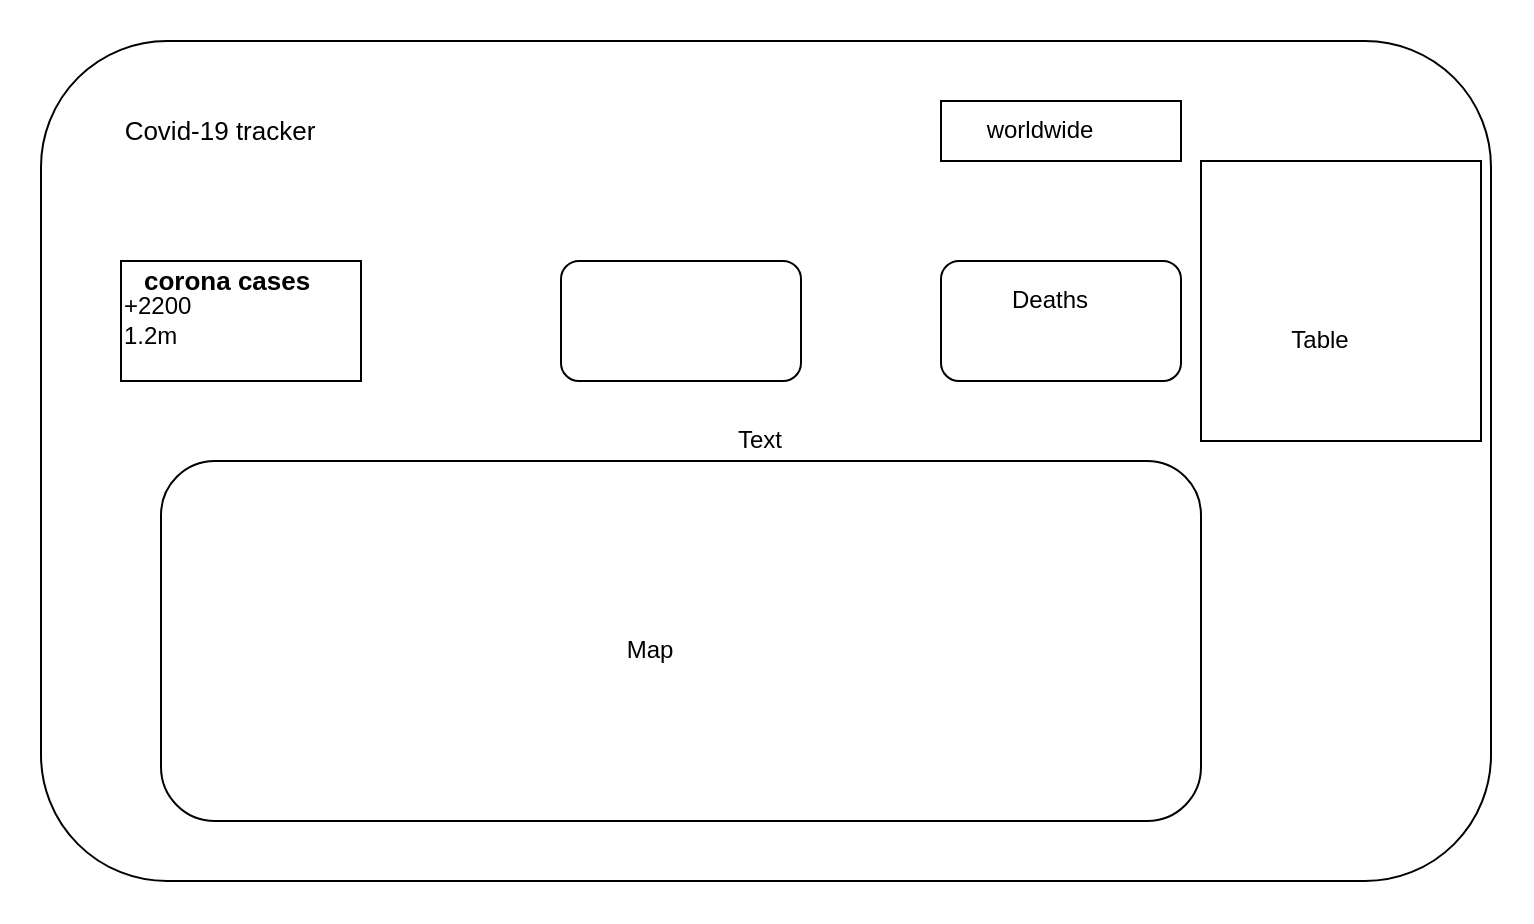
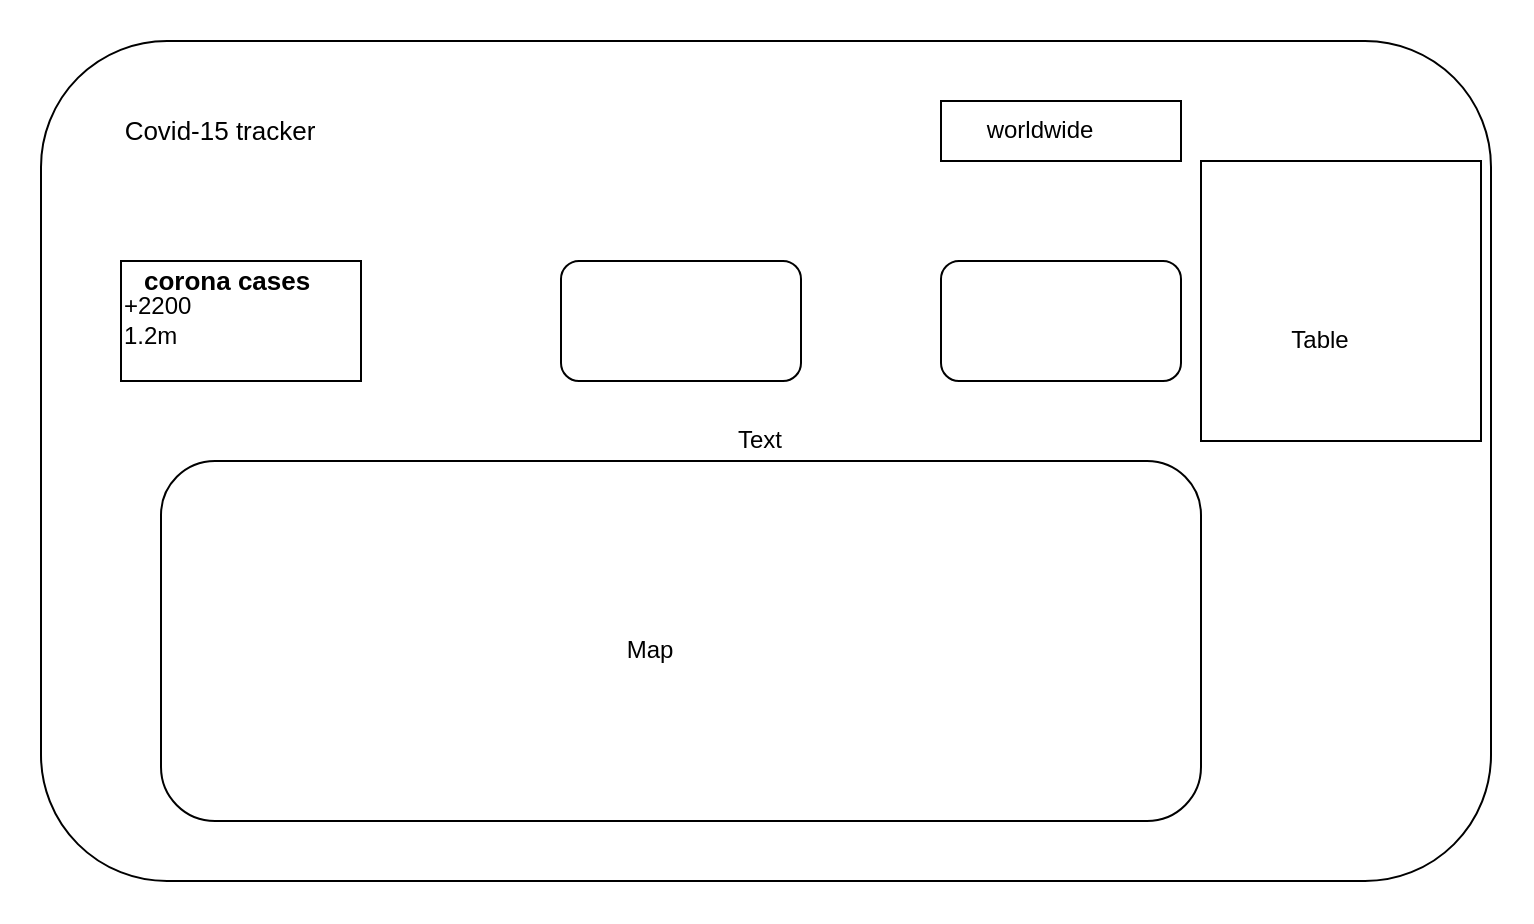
  <mxCell id="0" />
  <mxCell id="1" parent="0" />
  <mxCell id="2" value="" style="rounded=1;whiteSpace=wrap;html=1;" vertex="1" parent="1"><mxGeometry x="20" y="20" width="725" height="420" as="geometry" /></mxCell>
  <mxCell id="3" value="World wide" style="text;html=1;strokeColor=none;fillColor=none;align=center;verticalAlign=middle;whiteSpace=wrap;rounded=0;" vertex="1" parent="1"><mxGeometry x="490" y="60" width="70" height="10" as="geometry" /></mxCell>
- <mxCell id="4" value="&lt;font style=&quot;font-size: 13px&quot;&gt;Covid-19 tracker&lt;/font&gt;" style="text;html=1;strokeColor=none;fillColor=none;align=center;verticalAlign=middle;whiteSpace=wrap;rounded=0;" vertex="1" parent="1"><mxGeometry x="60" y="60" width="100" height="10" as="geometry" /></mxCell>
+ <mxCell id="4" value="&lt;font style=&quot;font-size: 13px&quot;&gt;Covid-15 tracker&lt;/font&gt;" style="text;html=1;strokeColor=none;fillColor=none;align=center;verticalAlign=middle;whiteSpace=wrap;rounded=0;" vertex="1" parent="1"><mxGeometry x="60" y="60" width="100" height="10" as="geometry" /></mxCell>
  <mxCell id="5" value="" style="rounded=0;whiteSpace=wrap;html=1;" vertex="1" parent="1"><mxGeometry x="470" y="50" width="120" height="30" as="geometry" /></mxCell>
  <mxCell id="6" value="Text" style="text;html=1;strokeColor=none;fillColor=none;align=center;verticalAlign=middle;whiteSpace=wrap;rounded=0;" vertex="1" parent="1"><mxGeometry x="80" y="140" width="40" height="20" as="geometry" /></mxCell>
  <mxCell id="7" value="worldwide" style="text;html=1;strokeColor=none;fillColor=none;align=center;verticalAlign=middle;whiteSpace=wrap;rounded=0;" vertex="1" parent="1"><mxGeometry x="500" y="55" width="40" height="20" as="geometry" /></mxCell>
  <mxCell id="8" value="&lt;div&gt;&lt;span&gt;+2200&lt;/span&gt;&lt;/div&gt;&lt;div&gt;&lt;span&gt;1.2m&lt;/span&gt;&lt;/div&gt;" style="rounded=0;whiteSpace=wrap;html=1;align=left;" vertex="1" parent="1"><mxGeometry x="60" y="130" width="120" height="60" as="geometry" /></mxCell>
  <mxCell id="9" value="Text" style="text;html=1;strokeColor=none;fillColor=none;align=center;verticalAlign=middle;whiteSpace=wrap;rounded=0;" vertex="1" parent="1"><mxGeometry x="350" y="240" width="40" height="20" as="geometry" /></mxCell>
  <mxCell id="10" value="&lt;font style=&quot;font-size: 13px&quot;&gt;&lt;b&gt;corona cases&lt;/b&gt;&lt;/font&gt;" style="text;html=1;strokeColor=none;fillColor=none;align=left;verticalAlign=middle;whiteSpace=wrap;rounded=0;" vertex="1" parent="1"><mxGeometry x="70" y="130" width="90" height="20" as="geometry" /></mxCell>
  <mxCell id="11" value="" style="rounded=1;whiteSpace=wrap;html=1;" vertex="1" parent="1"><mxGeometry x="280" y="130" width="120" height="60" as="geometry" /></mxCell>
  <mxCell id="12" value="" style="rounded=1;whiteSpace=wrap;html=1;" vertex="1" parent="1"><mxGeometry x="470" y="130" width="120" height="60" as="geometry" /></mxCell>
  <mxCell id="13" value="" style="rounded=1;whiteSpace=wrap;html=1;" vertex="1" parent="1"><mxGeometry x="80" y="230" width="520" height="180" as="geometry" /></mxCell>
  <mxCell id="14" value="Map" style="text;html=1;strokeColor=none;fillColor=none;align=center;verticalAlign=middle;whiteSpace=wrap;rounded=0;" vertex="1" parent="1"><mxGeometry x="115" y="270" width="420" height="110" as="geometry" /></mxCell>
- <mxCell id="15" value="Deaths" style="text;html=1;strokeColor=none;fillColor=none;align=center;verticalAlign=middle;whiteSpace=wrap;rounded=0;" vertex="1" parent="1"><mxGeometry x="480" y="140" width="90" height="20" as="geometry" /></mxCell>
  <mxCell id="16" value="" style="whiteSpace=wrap;html=1;aspect=fixed;" vertex="1" parent="1"><mxGeometry x="600" y="80" width="140" height="140" as="geometry" /></mxCell>
  <mxCell id="17" value="Text" style="text;html=1;strokeColor=none;fillColor=none;align=center;verticalAlign=middle;whiteSpace=wrap;rounded=0;" vertex="1" parent="1"><mxGeometry x="360" y="210" width="40" height="20" as="geometry" /></mxCell>
  <mxCell id="18" value="Table" style="text;html=1;strokeColor=none;fillColor=none;align=center;verticalAlign=middle;whiteSpace=wrap;rounded=0;" vertex="1" parent="1"><mxGeometry x="640" y="160" width="40" height="20" as="geometry" /></mxCell>
